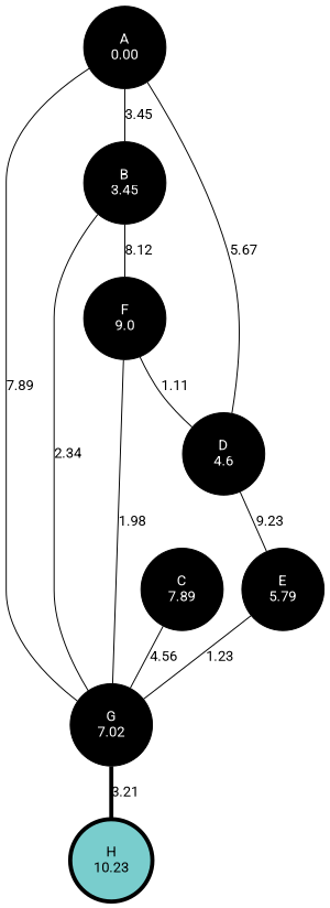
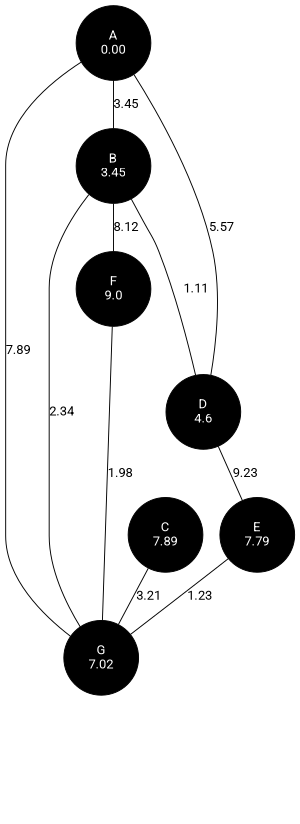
  strict graph {
    fontname=Roboto
    node [fillcolor=black fontcolor=white fontname=Roboto style=filled]
    edge [fontname=Roboto]
    n1 [distance=0.00 height=1.1 label="A\n0.00" width=1.1]
    n2 [distance=3.45 height=1.1 label="B\n3.45" width=1.1]
    n3 [distance=4.6 height=1.1 label="D\n4.6" width=1.1]
    n4 [distance=7.02 height=1.1 label="G\n7.02" width=1.1]
    n5 [distance=9.0 height=1.1 label="F\n9.0" width=1.1]
    n6 [distance=7.89 height=1.1 label="C\n7.89" width=1.1]
-   n7 [distance=5.79 height=1.1 label="E\n5.79" width=1.1]
-   n8 [distance=10.23 fillcolor=darkslategray3 height=1.1 label="H\n10.23" penwidth=4 width=1.1 fontcolor=""]
+   n7 [distance=5.79 height=1.1 label="E\n7.79" width=1.1]
    n1 -- n2 [label=3.45]
-   n1 -- n3 [label=5.67]
+   n1 -- n3 [label=5.57]
    n1 -- n4 [label=7.89]
-   n5 -- n3 [label=1.11]
+   n2 -- n3 [label=1.11]
    n2 -- n4 [label=2.34]
    n2 -- n5 [label=8.12]
    n3 -- n7 [label=9.23]
-   n4 -- n8 [label=3.21 penwidth=4]
    n5 -- n4 [label=1.98]
-   n6 -- n4 [label=4.56]
+   n6 -- n4 [label=3.21]
    n7 -- n4 [label=1.23]
  }
